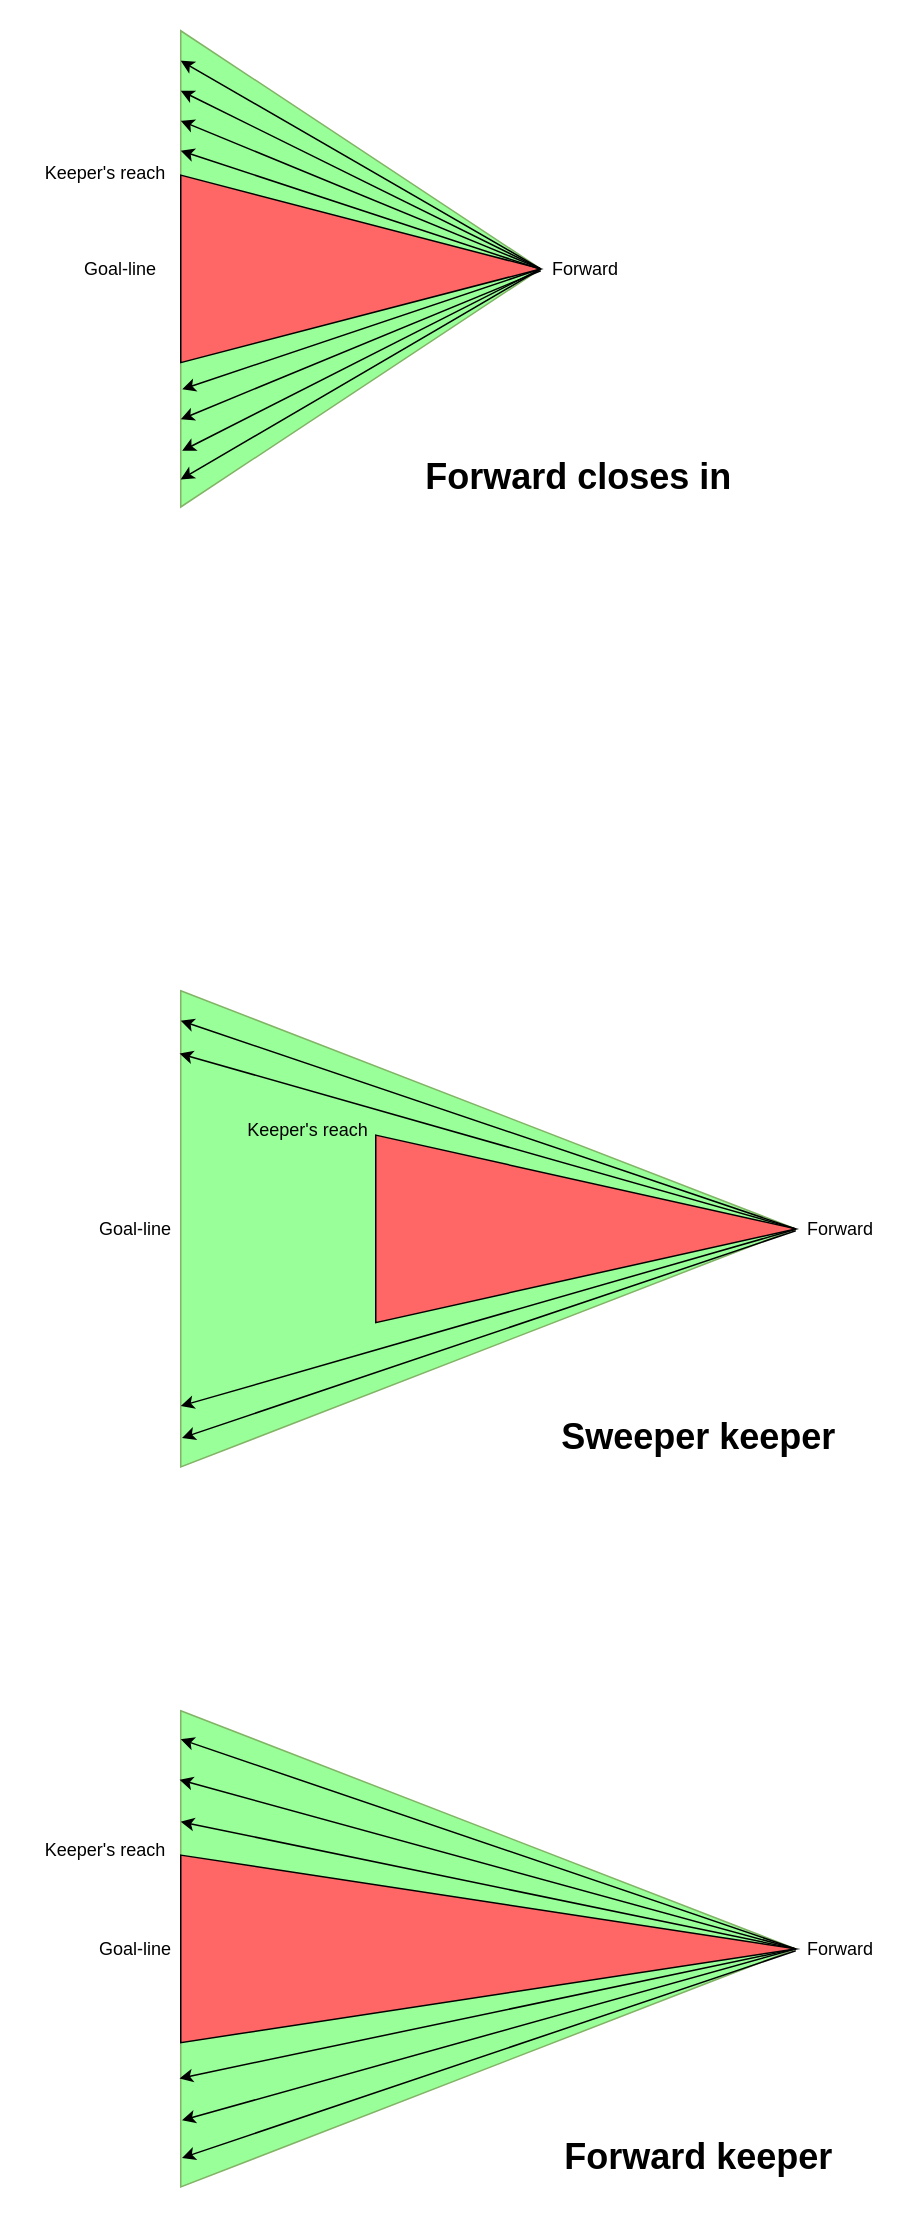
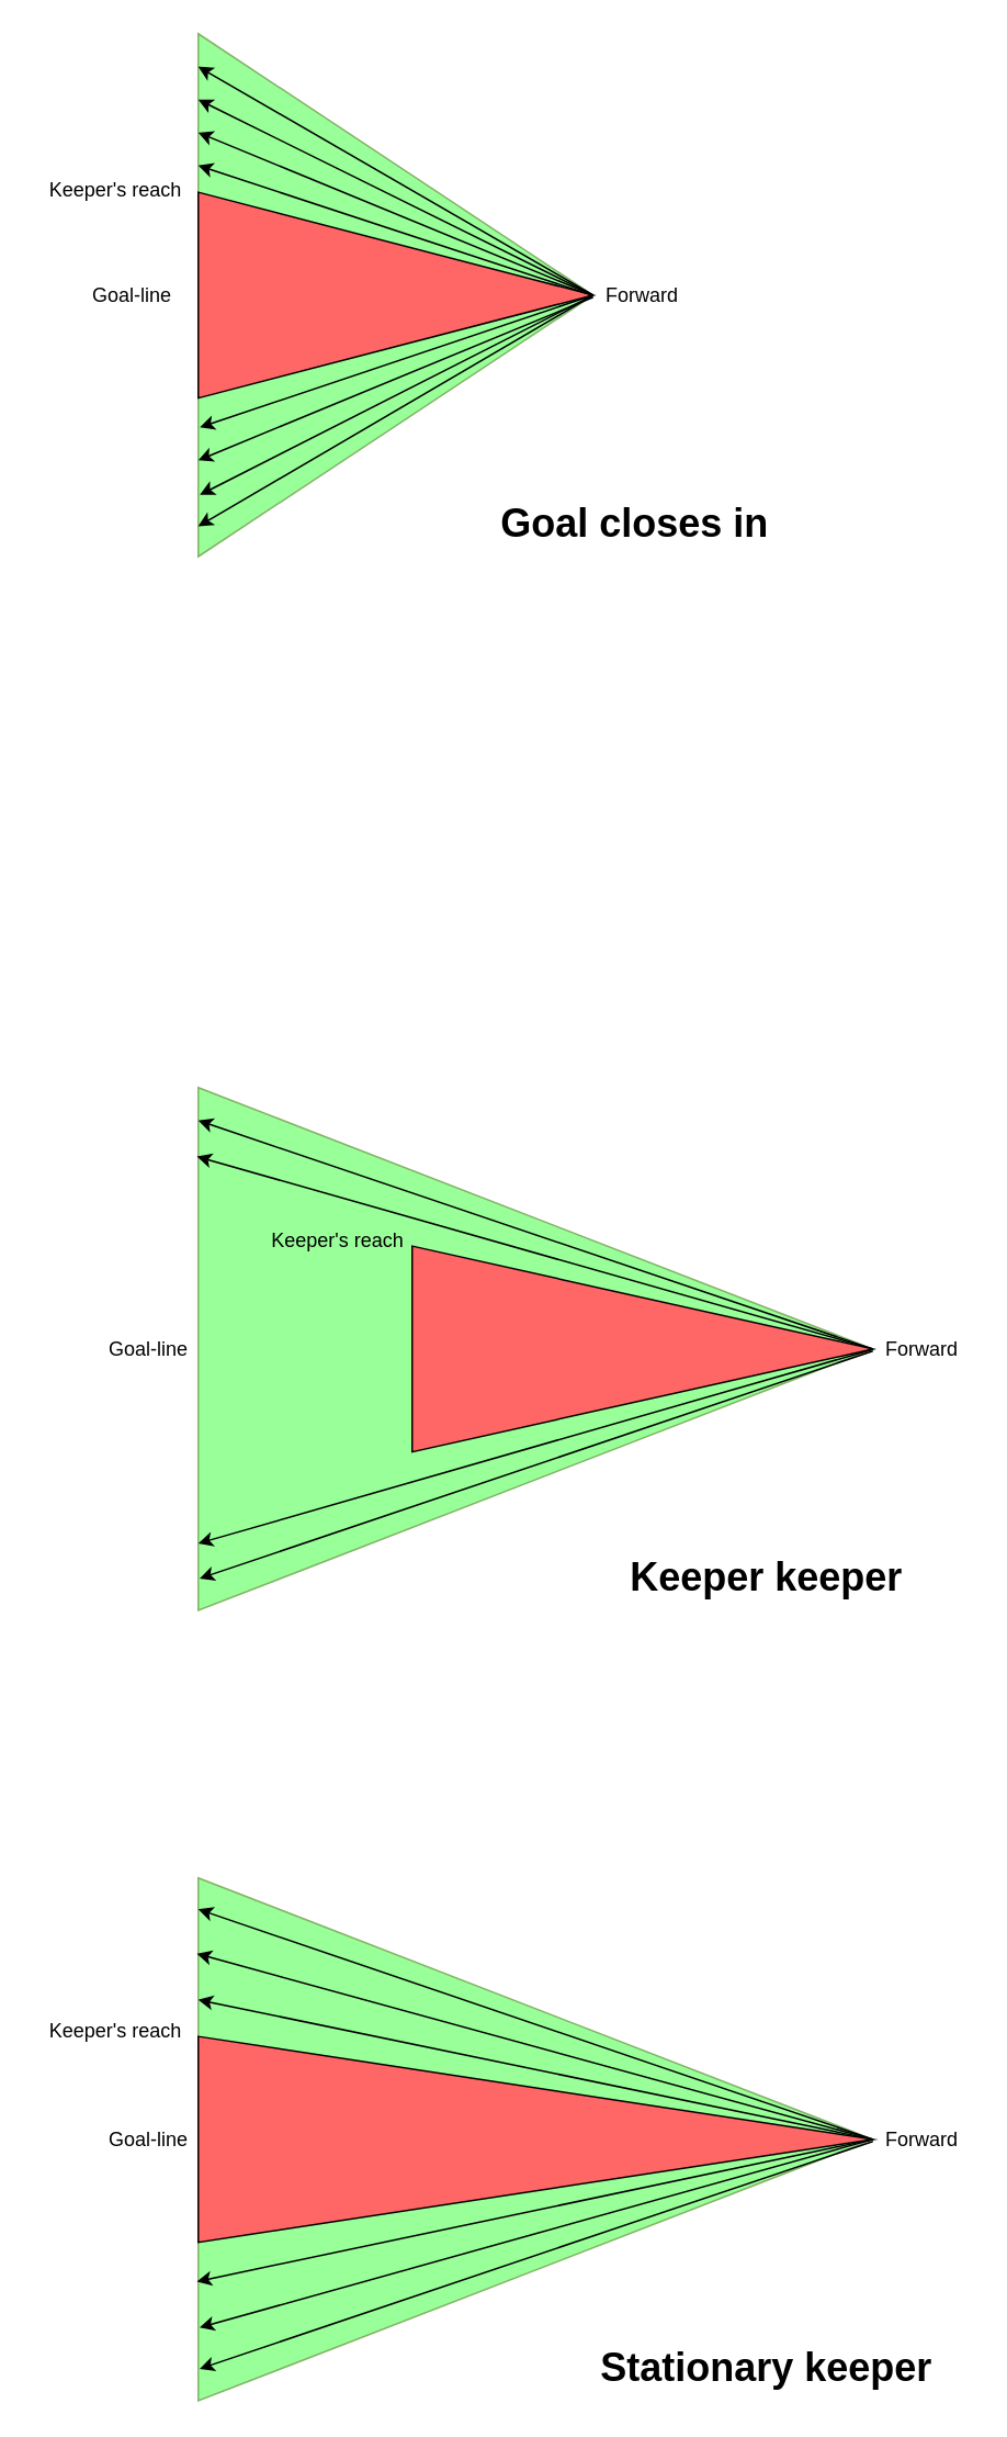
  <mxCell id="0" />
  <mxCell id="1" parent="0" />
  <mxCell id="2" value="" style="verticalLabelPosition=bottom;verticalAlign=top;html=1;shape=mxgraph.basic.acute_triangle;dx=0.5;fillColor=#99FF99;direction=south;strokeColor=#82b366;" parent="1" vertex="1"><mxGeometry x="120" y="1140" width="410" height="317.5" as="geometry" /></mxCell>
  <mxCell id="3" value="" style="verticalLabelPosition=bottom;verticalAlign=top;html=1;shape=mxgraph.basic.acute_triangle;dx=0.5;direction=south;fillColor=#FF6666;" parent="1" vertex="1"><mxGeometry x="120" y="1236.25" width="410" height="125" as="geometry" /></mxCell>
  <mxCell id="4" value="" style="verticalLabelPosition=bottom;verticalAlign=top;html=1;shape=mxgraph.basic.acute_triangle;dx=0.5;fillColor=#99FF99;direction=south;strokeColor=#82b366;" parent="1" vertex="1"><mxGeometry x="120" y="660" width="410" height="317.5" as="geometry" /></mxCell>
  <mxCell id="5" value="" style="verticalLabelPosition=bottom;verticalAlign=top;html=1;shape=mxgraph.basic.acute_triangle;dx=0.5;direction=south;fillColor=#FF6666;" parent="1" vertex="1"><mxGeometry x="250" y="756.25" width="280" height="125" as="geometry" /></mxCell>
  <mxCell id="6" value="" style="verticalLabelPosition=bottom;verticalAlign=top;html=1;shape=mxgraph.basic.acute_triangle;dx=0.5;fillColor=#99FF99;direction=south;strokeColor=#82b366;" parent="1" vertex="1"><mxGeometry x="120" y="20" width="240" height="317.5" as="geometry" /></mxCell>
  <mxCell id="7" value="" style="verticalLabelPosition=bottom;verticalAlign=top;html=1;shape=mxgraph.basic.acute_triangle;dx=0.5;direction=south;fillColor=#FF6666;" parent="1" vertex="1"><mxGeometry x="120" y="116.25" width="240" height="125" as="geometry" /></mxCell>
  <mxCell id="8" value="Forward" style="text;html=1;strokeColor=none;fillColor=none;align=center;verticalAlign=middle;whiteSpace=wrap;rounded=0;" parent="1" vertex="1"><mxGeometry x="530" y="803.75" width="60" height="30" as="geometry" /></mxCell>
  <mxCell id="9" value="Goal-line" style="text;html=1;strokeColor=none;fillColor=none;align=center;verticalAlign=middle;whiteSpace=wrap;rounded=0;" parent="1" vertex="1"><mxGeometry x="60" y="803.75" width="60" height="30" as="geometry" /></mxCell>
  <mxCell id="10" value="Goal-line" style="text;html=1;strokeColor=none;fillColor=none;align=center;verticalAlign=middle;whiteSpace=wrap;rounded=0;" parent="1" vertex="1"><mxGeometry x="60" y="1283.75" width="60" height="30" as="geometry" /></mxCell>
  <mxCell id="11" value="Goal-line" style="text;html=1;strokeColor=none;fillColor=none;align=center;verticalAlign=middle;whiteSpace=wrap;rounded=0;" parent="1" vertex="1"><mxGeometry x="50" y="163.75" width="60" height="30" as="geometry" /></mxCell>
  <mxCell id="12" value="Keeper's reach" style="text;html=1;strokeColor=none;fillColor=none;align=center;verticalAlign=middle;whiteSpace=wrap;rounded=0;" parent="1" vertex="1"><mxGeometry x="20" y="100" width="100" height="30" as="geometry" /></mxCell>
  <mxCell id="13" value="Keeper's reach" style="text;html=1;strokeColor=none;fillColor=none;align=center;verticalAlign=middle;whiteSpace=wrap;rounded=0;" parent="1" vertex="1"><mxGeometry x="160" y="740" width="90" height="26.25" as="geometry" /></mxCell>
  <mxCell id="14" value="Keeper's reach" style="text;html=1;strokeColor=none;fillColor=none;align=center;verticalAlign=middle;whiteSpace=wrap;rounded=0;" parent="1" vertex="1"><mxGeometry x="20" y="1217.5" width="100" height="30" as="geometry" /></mxCell>
  <mxCell id="15" value="Forward" style="text;html=1;strokeColor=none;fillColor=none;align=center;verticalAlign=middle;whiteSpace=wrap;rounded=0;" parent="1" vertex="1"><mxGeometry x="530" y="1283.75" width="60" height="30" as="geometry" /></mxCell>
  <mxCell id="16" value="Forward" style="text;html=1;strokeColor=none;fillColor=none;align=center;verticalAlign=middle;whiteSpace=wrap;rounded=0;" parent="1" vertex="1"><mxGeometry x="360" y="163.75" width="60" height="30" as="geometry" /></mxCell>
  <mxCell id="17" value="" style="endArrow=classic;html=1;rounded=0;strokeWidth=1;exitX=0;exitY=0.5;exitDx=0;exitDy=0;" parent="1" source="16" edge="1"><mxGeometry width="50" height="50" relative="1" as="geometry"><mxPoint x="550" y="160" as="sourcePoint" /><mxPoint x="120" y="40" as="targetPoint" /></mxGeometry></mxCell>
  <mxCell id="18" value="" style="endArrow=classic;html=1;rounded=0;strokeWidth=1;exitX=0;exitY=0.5;exitDx=0;exitDy=0;" parent="1" source="16" edge="1"><mxGeometry width="50" height="50" relative="1" as="geometry"><mxPoint x="370" y="188.75" as="sourcePoint" /><mxPoint x="120" y="60" as="targetPoint" /></mxGeometry></mxCell>
  <mxCell id="19" value="" style="endArrow=classic;html=1;rounded=0;strokeWidth=1;exitX=0;exitY=0;exitDx=62.5;exitDy=0;exitPerimeter=0;" parent="1" source="7" edge="1"><mxGeometry width="50" height="50" relative="1" as="geometry"><mxPoint x="360" y="204.12" as="sourcePoint" /><mxPoint x="120" y="80" as="targetPoint" /></mxGeometry></mxCell>
  <mxCell id="20" value="" style="endArrow=classic;html=1;rounded=0;strokeWidth=1;entryX=1;entryY=0;entryDx=0;entryDy=0;" parent="1" target="12" edge="1"><mxGeometry width="50" height="50" relative="1" as="geometry"><mxPoint x="360" y="179" as="sourcePoint" /><mxPoint x="129.04" y="83.023" as="targetPoint" /></mxGeometry></mxCell>
  <mxCell id="21" value="" style="endArrow=classic;html=1;rounded=0;strokeWidth=1;entryX=0.816;entryY=1;entryDx=0;entryDy=0;entryPerimeter=0;" parent="1" target="6" edge="1"><mxGeometry width="50" height="50" relative="1" as="geometry"><mxPoint x="360" y="180" as="sourcePoint" /><mxPoint x="130" y="110" as="targetPoint" /></mxGeometry></mxCell>
  <mxCell id="22" value="" style="endArrow=classic;html=1;rounded=0;strokeWidth=1;entryX=0.882;entryY=0.996;entryDx=0;entryDy=0;entryPerimeter=0;exitX=0;exitY=0.5;exitDx=0;exitDy=0;" parent="1" source="16" target="6" edge="1"><mxGeometry width="50" height="50" relative="1" as="geometry"><mxPoint x="380" y="199" as="sourcePoint" /><mxPoint x="140" y="120" as="targetPoint" /></mxGeometry></mxCell>
  <mxCell id="23" value="" style="endArrow=classic;html=1;rounded=0;strokeWidth=1;entryX=0.753;entryY=0.996;entryDx=0;entryDy=0;entryPerimeter=0;exitX=0;exitY=0.5;exitDx=0;exitDy=0;" parent="1" source="16" target="6" edge="1"><mxGeometry width="50" height="50" relative="1" as="geometry"><mxPoint x="390" y="209" as="sourcePoint" /><mxPoint x="150" y="130" as="targetPoint" /></mxGeometry></mxCell>
  <mxCell id="24" value="" style="endArrow=classic;html=1;rounded=0;strokeWidth=1;entryX=0.942;entryY=1;entryDx=0;entryDy=0;entryPerimeter=0;exitX=0;exitY=0.5;exitDx=0;exitDy=0;" parent="1" source="16" target="6" edge="1"><mxGeometry width="50" height="50" relative="1" as="geometry"><mxPoint x="400" y="219" as="sourcePoint" /><mxPoint x="170" y="380" as="targetPoint" /></mxGeometry></mxCell>
  <mxCell id="25" value="" style="endArrow=classic;html=1;rounded=0;strokeWidth=1;exitX=0;exitY=0.5;exitDx=0;exitDy=0;" parent="1" source="8" edge="1"><mxGeometry width="50" height="50" relative="1" as="geometry"><mxPoint x="360" y="560" as="sourcePoint" /><mxPoint x="120" y="680" as="targetPoint" /></mxGeometry></mxCell>
  <mxCell id="26" value="" style="endArrow=classic;html=1;rounded=0;strokeWidth=1;exitX=0;exitY=0.5;exitDx=0;exitDy=0;entryX=0.132;entryY=1.002;entryDx=0;entryDy=0;entryPerimeter=0;" parent="1" source="8" target="4" edge="1"><mxGeometry width="50" height="50" relative="1" as="geometry"><mxPoint x="380" y="470" as="sourcePoint" /><mxPoint x="120" y="710" as="targetPoint" /></mxGeometry></mxCell>
  <mxCell id="27" value="" style="endArrow=classic;html=1;rounded=0;strokeWidth=1;entryX=0.872;entryY=1;entryDx=0;entryDy=0;entryPerimeter=0;" parent="1" target="4" edge="1"><mxGeometry width="50" height="50" relative="1" as="geometry"><mxPoint x="530" y="819" as="sourcePoint" /><mxPoint x="129.18" y="711.91" as="targetPoint" /></mxGeometry></mxCell>
  <mxCell id="28" value="" style="endArrow=classic;html=1;rounded=0;strokeWidth=1;entryX=0.939;entryY=0.998;entryDx=0;entryDy=0;entryPerimeter=0;" parent="1" target="4" edge="1"><mxGeometry width="50" height="50" relative="1" as="geometry"><mxPoint x="530" y="820" as="sourcePoint" /><mxPoint x="139.18" y="721.91" as="targetPoint" /></mxGeometry></mxCell>
  <mxCell id="29" value="" style="endArrow=classic;html=1;rounded=0;strokeWidth=1;entryX=0.772;entryY=1.002;entryDx=0;entryDy=0;entryPerimeter=0;exitX=0;exitY=0.5;exitDx=0;exitDy=0;" parent="1" source="15" target="2" edge="1"><mxGeometry width="50" height="50" relative="1" as="geometry"><mxPoint x="540" y="830" as="sourcePoint" /><mxPoint x="130.82" y="968.132" as="targetPoint" /></mxGeometry></mxCell>
  <mxCell id="30" value="" style="endArrow=classic;html=1;rounded=0;strokeWidth=1;entryX=0.86;entryY=0.998;entryDx=0;entryDy=0;entryPerimeter=0;exitX=0;exitY=0.5;exitDx=0;exitDy=0;" parent="1" source="15" target="2" edge="1"><mxGeometry width="50" height="50" relative="1" as="geometry"><mxPoint x="550" y="840" as="sourcePoint" /><mxPoint x="140.82" y="978.132" as="targetPoint" /></mxGeometry></mxCell>
  <mxCell id="31" value="" style="endArrow=classic;html=1;rounded=0;strokeWidth=1;entryX=0.939;entryY=0.998;entryDx=0;entryDy=0;entryPerimeter=0;" parent="1" target="2" edge="1"><mxGeometry width="50" height="50" relative="1" as="geometry"><mxPoint x="530" y="1300" as="sourcePoint" /><mxPoint x="150.82" y="988.132" as="targetPoint" /></mxGeometry></mxCell>
  <mxCell id="32" value="" style="endArrow=classic;html=1;rounded=0;strokeWidth=1;entryX=0.233;entryY=1;entryDx=0;entryDy=0;entryPerimeter=0;exitX=0;exitY=0.5;exitDx=0;exitDy=0;" parent="1" source="15" target="2" edge="1"><mxGeometry width="50" height="50" relative="1" as="geometry"><mxPoint x="570" y="860" as="sourcePoint" /><mxPoint x="160.82" y="998.132" as="targetPoint" /></mxGeometry></mxCell>
  <mxCell id="33" value="" style="endArrow=classic;html=1;rounded=0;strokeWidth=1;entryX=0.145;entryY=1.002;entryDx=0;entryDy=0;entryPerimeter=0;exitX=0;exitY=0.5;exitDx=0;exitDy=0;" parent="1" source="15" target="2" edge="1"><mxGeometry width="50" height="50" relative="1" as="geometry"><mxPoint x="580" y="870" as="sourcePoint" /><mxPoint x="170.82" y="1008.132" as="targetPoint" /></mxGeometry></mxCell>
  <mxCell id="34" value="" style="endArrow=classic;html=1;rounded=0;strokeWidth=1;entryX=0.06;entryY=1;entryDx=0;entryDy=0;entryPerimeter=0;exitX=0;exitY=0.5;exitDx=0;exitDy=0;" parent="1" source="15" target="2" edge="1"><mxGeometry width="50" height="50" relative="1" as="geometry"><mxPoint x="590" y="880" as="sourcePoint" /><mxPoint x="180.82" y="1018.132" as="targetPoint" /></mxGeometry></mxCell>
- <mxCell id="35" value="Forward closes in" style="text;strokeColor=none;fillColor=none;html=1;fontSize=24;fontStyle=1;verticalAlign=middle;align=center;" parent="1" vertex="1"><mxGeometry x="280" y="297.5" width="210" height="40" as="geometry" /></mxCell>
- <mxCell id="36" value="Sweeper keeper" style="text;strokeColor=none;fillColor=none;html=1;fontSize=24;fontStyle=1;verticalAlign=middle;align=center;" parent="1" vertex="1"><mxGeometry x="360" y="937.5" width="210" height="40" as="geometry" /></mxCell>
- <mxCell id="37" value="Forward keeper" style="text;strokeColor=none;fillColor=none;html=1;fontSize=24;fontStyle=1;verticalAlign=middle;align=center;" parent="1" vertex="1"><mxGeometry x="360" y="1417.5" width="210" height="40" as="geometry" /></mxCell>
+ <mxCell id="35" value="Goal closes in" style="text;strokeColor=none;fillColor=none;html=1;fontSize=24;fontStyle=1;verticalAlign=middle;align=center;" parent="1" vertex="1"><mxGeometry x="280" y="297.5" width="210" height="40" as="geometry" /></mxCell>
+ <mxCell id="36" value="Keeper keeper" style="text;strokeColor=none;fillColor=none;html=1;fontSize=24;fontStyle=1;verticalAlign=middle;align=center;" parent="1" vertex="1"><mxGeometry x="360" y="937.5" width="210" height="40" as="geometry" /></mxCell>
+ <mxCell id="37" value="Stationary keeper" style="text;strokeColor=none;fillColor=none;html=1;fontSize=24;fontStyle=1;verticalAlign=middle;align=center;" parent="1" vertex="1"><mxGeometry x="360" y="1417.5" width="210" height="40" as="geometry" /></mxCell>
